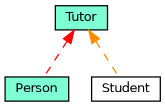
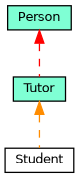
  digraph {
    rankdir=TB
    node [color=black fillcolor=aquamarine fontname=Helvetica fontsize=10 shape=record style=filled]
    edge [dir=back fontname=Helvetica fontsize=10 labelfontname=Helvetica labelfontsize=10 style=dashed]
    n1 [height=0.2 label=Person width=0.4]
    n2 [height=0.2 label=Tutor width=0.4]
    n3 [fillcolor=white height=0.2 label=Student width=0.4]
-   n2 -> n1 [color=red]
+   n1 -> n2 [color=red]
    n2 -> n3 [color=darkorange]
  }
